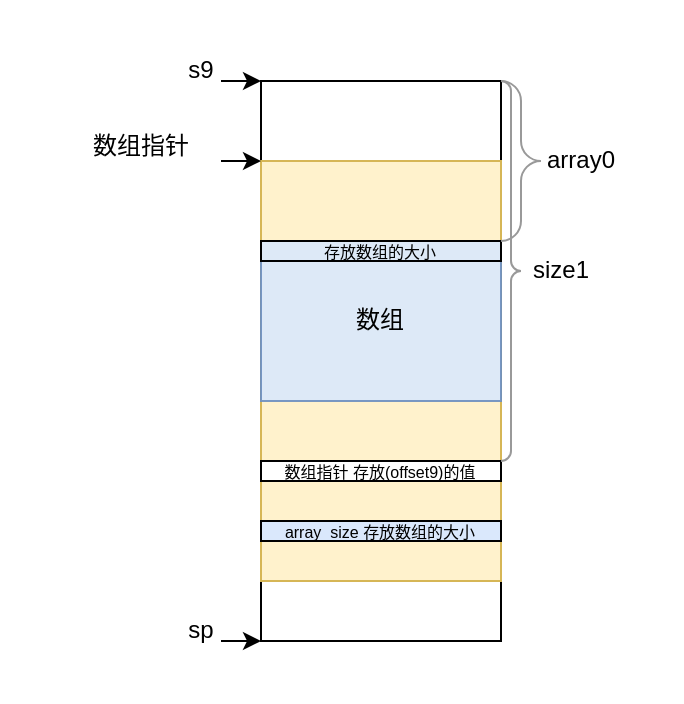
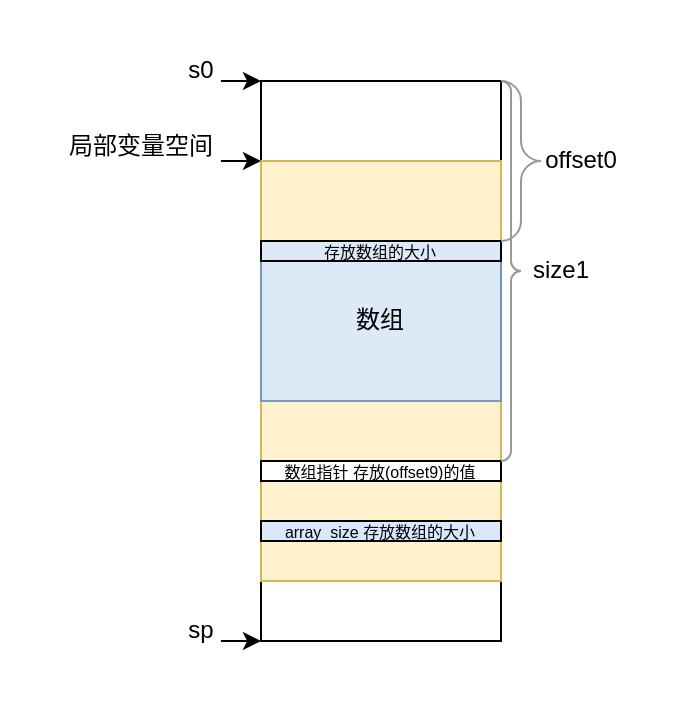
  <mxCell id="0" />
  <mxCell id="1" parent="0" />
  <mxCell id="2" value="" style="rounded=0;whiteSpace=wrap;html=1;" vertex="1" parent="1"><mxGeometry x="130" y="40" width="120" height="280" as="geometry" /></mxCell>
- <mxCell id="3" value="s9" style="text;html=1;align=center;verticalAlign=middle;resizable=0;points=[];autosize=1;strokeColor=none;fillColor=none;" vertex="1" parent="1"><mxGeometry x="80" y="20" width="40" height="30" as="geometry" /></mxCell>
+ <mxCell id="3" value="s0" style="text;html=1;align=center;verticalAlign=middle;resizable=0;points=[];autosize=1;strokeColor=none;fillColor=none;" vertex="1" parent="1"><mxGeometry x="80" y="20" width="40" height="30" as="geometry" /></mxCell>
  <mxCell id="4" value="" style="endArrow=classic;html=1;rounded=0;" edge="1" parent="1"><mxGeometry width="50" height="50" relative="1" as="geometry"><mxPoint x="110" y="40" as="sourcePoint" /><mxPoint x="130" y="40" as="targetPoint" /></mxGeometry></mxCell>
  <mxCell id="5" value="" style="endArrow=classic;html=1;rounded=0;" edge="1" parent="1"><mxGeometry width="50" height="50" relative="1" as="geometry"><mxPoint x="110" y="320" as="sourcePoint" /><mxPoint x="130" y="320" as="targetPoint" /></mxGeometry></mxCell>
  <mxCell id="6" value="sp" style="text;html=1;align=center;verticalAlign=middle;resizable=0;points=[];autosize=1;strokeColor=none;fillColor=none;" vertex="1" parent="1"><mxGeometry x="80" y="300" width="40" height="30" as="geometry" /></mxCell>
  <mxCell id="7" value="" style="rounded=0;whiteSpace=wrap;html=1;fillColor=#fff2cc;strokeColor=#d6b656;" vertex="1" parent="1"><mxGeometry x="130" y="80" width="120" height="210" as="geometry" /></mxCell>
  <mxCell id="8" value="" style="endArrow=classic;html=1;rounded=0;" edge="1" parent="1"><mxGeometry width="50" height="50" relative="1" as="geometry"><mxPoint x="110" y="80" as="sourcePoint" /><mxPoint x="130" y="80" as="targetPoint" /></mxGeometry></mxCell>
- <mxCell id="9" value="数组指针" style="text;html=1;align=center;verticalAlign=middle;resizable=0;points=[];autosize=1;strokeColor=none;fillColor=none;" vertex="1" parent="1"><mxGeometry x="20" y="58" width="100" height="30" as="geometry" /></mxCell>
+ <mxCell id="9" value="局部变量空间" style="text;html=1;align=center;verticalAlign=middle;resizable=0;points=[];autosize=1;strokeColor=none;fillColor=none;" vertex="1" parent="1"><mxGeometry x="20" y="58" width="100" height="30" as="geometry" /></mxCell>
  <mxCell id="10" value="数组" style="rounded=0;whiteSpace=wrap;html=1;fillColor=#dae8fc;strokeColor=#6c8ebf;opacity=90;" vertex="1" parent="1"><mxGeometry x="130" y="120" width="120" height="80" as="geometry" /></mxCell>
  <mxCell id="11" value="&lt;font style=&quot;font-size: 8px;&quot;&gt;存放数组的大小&lt;/font&gt;" style="rounded=0;whiteSpace=wrap;html=1;fillColor=none;" vertex="1" parent="1"><mxGeometry x="130" y="120" width="120" height="10" as="geometry" /></mxCell>
  <mxCell id="12" value="" style="labelPosition=right;align=left;strokeWidth=1;shape=mxgraph.mockup.markup.curlyBrace;html=1;shadow=0;dashed=0;strokeColor=#999999;direction=north;rotation=-180;" vertex="1" parent="1"><mxGeometry x="250" y="40" width="20" height="80" as="geometry" /></mxCell>
- <mxCell id="13" value="array0" style="text;html=1;align=center;verticalAlign=middle;resizable=0;points=[];autosize=1;strokeColor=none;fillColor=none;" vertex="1" parent="1"><mxGeometry x="260" y="65" width="60" height="30" as="geometry" /></mxCell>
+ <mxCell id="13" value="offset0" style="text;html=1;align=center;verticalAlign=middle;resizable=0;points=[];autosize=1;strokeColor=none;fillColor=none;" vertex="1" parent="1"><mxGeometry x="260" y="65" width="60" height="30" as="geometry" /></mxCell>
  <mxCell id="14" value="&lt;font style=&quot;font-size: 8px;&quot;&gt;数组指针 存放(offset9)的值&lt;/font&gt;" style="rounded=0;whiteSpace=wrap;html=1;" vertex="1" parent="1"><mxGeometry x="130" y="230" width="120" height="10" as="geometry" /></mxCell>
  <mxCell id="15" value="" style="labelPosition=right;align=left;strokeWidth=1;shape=mxgraph.mockup.markup.curlyBrace;html=1;shadow=0;dashed=0;strokeColor=#999999;direction=north;rotation=-180;" vertex="1" parent="1"><mxGeometry x="250" y="40" width="10" height="190" as="geometry" /></mxCell>
  <mxCell id="16" value="size1" style="text;html=1;align=center;verticalAlign=middle;resizable=0;points=[];autosize=1;strokeColor=none;fillColor=none;" vertex="1" parent="1"><mxGeometry x="250" y="120" width="60" height="30" as="geometry" /></mxCell>
  <mxCell id="17" value="&lt;span style=&quot;font-size: 8px;&quot;&gt;array_size 存放数组的大小&lt;/span&gt;" style="rounded=0;whiteSpace=wrap;html=1;fillColor=#dae8fc;" vertex="1" parent="1"><mxGeometry x="130" y="260" width="120" height="10" as="geometry" /></mxCell>
